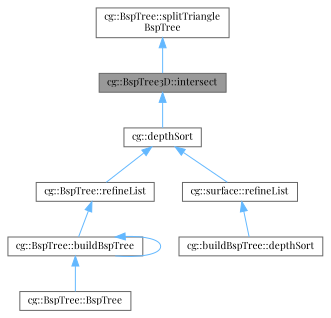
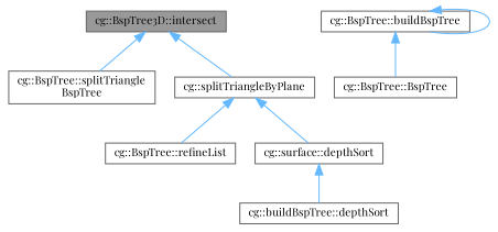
  digraph {
    fontname="Playfair Display"
    rankdir=TB
    node [color=grey40 fillcolor=white fontname="Playfair Display" fontsize=10 shape=box style=filled]
    edge [color=steelblue1 dir=back fontname="Playfair Display" fontsize=10 labelfontname=Helvetica labelfontsize=10 style=solid]
    n1 [color=gray40 fillcolor=grey60 fontcolor=black height=0.2 label="cg::BspTree3D::intersect" width=0.4]
    n2 [height=0.2 label="cg::BspTree::splitTriangle\lBspTree" width=0.4]
-   n3 [height=0.2 label="cg::depthSort" width=0.4]
+   n3 [height=0.2 label="cg::splitTriangleByPlane" width=0.4]
    n4 [height=0.2 label="cg::BspTree::refineList" width=0.4]
-   n5 [height=0.2 label="cg::surface::refineList" width=0.4]
+   n5 [height=0.2 label="cg::surface::depthSort" width=0.4]
    n6 [height=0.2 label="cg::BspTree::buildBspTree" width=0.4]
    n7 [height=0.2 label="cg::buildBspTree::depthSort" width=0.4]
    n8 [height=0.2 label="cg::BspTree::BspTree" width=0.4]
-   n2 -> n1
+   n1 -> n2
    n1 -> n3
    n3 -> n4
    n3 -> n5
-   n4 -> n6
    n5 -> n7
    n6 -> n6
    n6 -> n8
  }
